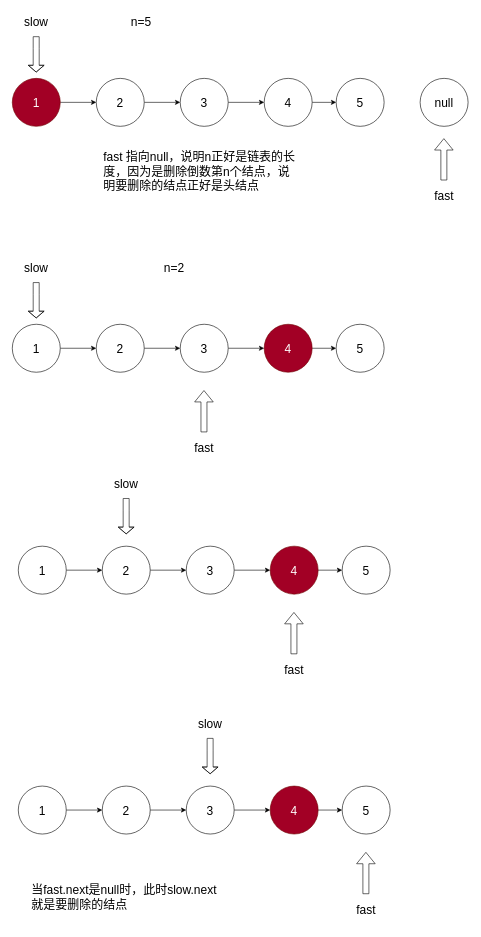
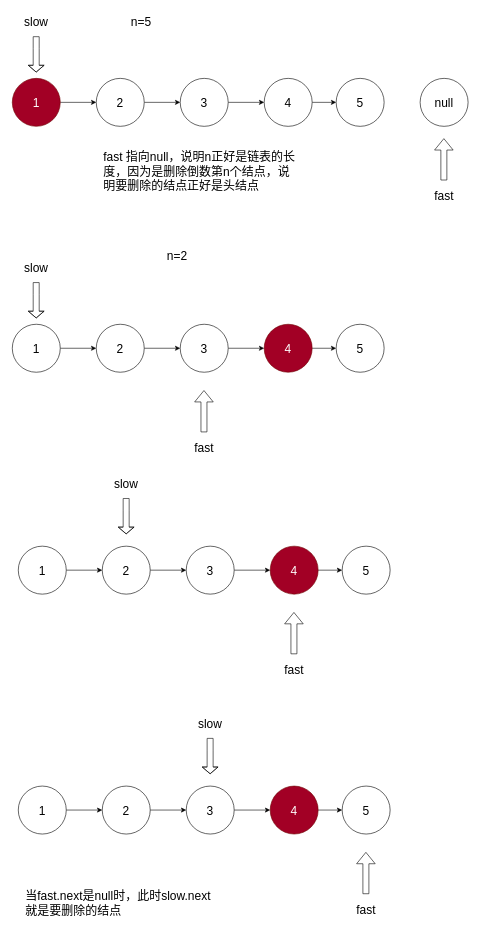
  <mxCell id="0" />
  <mxCell id="1" parent="0" />
  <mxCell id="2" style="edgeStyle=none;html=1;entryX=0;entryY=0.5;entryDx=0;entryDy=0;fontSize=20;" edge="1" parent="1" source="3" target="5"><mxGeometry relative="1" as="geometry" /></mxCell>
  <mxCell id="3" value="1" style="ellipse;whiteSpace=wrap;html=1;aspect=fixed;fontSize=20;fillColor=#a20025;fontColor=#ffffff;strokeColor=#6F0000;" vertex="1" parent="1"><mxGeometry x="20" y="130" width="80" height="80" as="geometry" /></mxCell>
  <mxCell id="4" style="edgeStyle=none;html=1;entryX=0;entryY=0.5;entryDx=0;entryDy=0;fontSize=20;" edge="1" parent="1" source="5" target="7"><mxGeometry relative="1" as="geometry" /></mxCell>
  <mxCell id="5" value="2" style="ellipse;whiteSpace=wrap;html=1;aspect=fixed;fontSize=20;" vertex="1" parent="1"><mxGeometry x="160" y="130" width="80" height="80" as="geometry" /></mxCell>
  <mxCell id="6" style="edgeStyle=none;html=1;fontSize=20;" edge="1" parent="1" source="7" target="9"><mxGeometry relative="1" as="geometry" /></mxCell>
  <mxCell id="7" value="3" style="ellipse;whiteSpace=wrap;html=1;aspect=fixed;fontSize=20;" vertex="1" parent="1"><mxGeometry x="300" y="130" width="80" height="80" as="geometry" /></mxCell>
  <mxCell id="8" style="edgeStyle=none;html=1;entryX=0;entryY=0.5;entryDx=0;entryDy=0;fontSize=20;" edge="1" parent="1" source="9" target="10"><mxGeometry relative="1" as="geometry" /></mxCell>
  <mxCell id="9" value="4" style="ellipse;whiteSpace=wrap;html=1;aspect=fixed;fontSize=20;" vertex="1" parent="1"><mxGeometry x="440" y="130" width="80" height="80" as="geometry" /></mxCell>
  <mxCell id="10" value="5" style="ellipse;whiteSpace=wrap;html=1;aspect=fixed;fontSize=20;" vertex="1" parent="1"><mxGeometry x="560" y="130" width="80" height="80" as="geometry" /></mxCell>
  <mxCell id="11" value="" style="shape=flexArrow;endArrow=classic;html=1;fontSize=20;endWidth=15.429;endSize=3.429;" edge="1" parent="1"><mxGeometry width="50" height="50" relative="1" as="geometry"><mxPoint x="59.86" y="60" as="sourcePoint" /><mxPoint x="59.86" y="120" as="targetPoint" /><Array as="points"><mxPoint x="59.86" y="80" /></Array></mxGeometry></mxCell>
  <mxCell id="12" value="slow" style="text;html=1;strokeColor=none;fillColor=none;align=center;verticalAlign=middle;whiteSpace=wrap;rounded=0;fontSize=20;" vertex="1" parent="1"><mxGeometry x="30" y="20" width="60" height="30" as="geometry" /></mxCell>
  <mxCell id="13" value="" style="group" vertex="1" connectable="0" parent="1"><mxGeometry x="710" y="230" width="60" height="110" as="geometry" /></mxCell>
  <mxCell id="14" value="" style="shape=flexArrow;endArrow=classic;html=1;fontSize=20;" edge="1" parent="13"><mxGeometry width="50" height="50" relative="1" as="geometry"><mxPoint x="29.58" y="70" as="sourcePoint" /><mxPoint x="29.58" as="targetPoint" /></mxGeometry></mxCell>
  <mxCell id="15" value="fast" style="text;html=1;strokeColor=none;fillColor=none;align=center;verticalAlign=middle;whiteSpace=wrap;rounded=0;fontSize=20;" vertex="1" parent="13"><mxGeometry y="80" width="60" height="30" as="geometry" /></mxCell>
  <mxCell id="16" value="null" style="ellipse;whiteSpace=wrap;html=1;aspect=fixed;fontSize=20;dashed=0;" vertex="1" parent="1"><mxGeometry x="700" y="130" width="80" height="80" as="geometry" /></mxCell>
  <mxCell id="17" value="fast 指向null，说明n正好是链表的长度，因为是删除倒数第n个结点，说明要删除的结点正好是头结点" style="text;html=1;strokeColor=none;fillColor=none;align=left;verticalAlign=middle;whiteSpace=wrap;rounded=0;dashed=1;fontSize=20;" vertex="1" parent="1"><mxGeometry x="170" y="240" width="330" height="90" as="geometry" /></mxCell>
  <mxCell id="18" style="edgeStyle=none;html=1;entryX=0;entryY=0.5;entryDx=0;entryDy=0;fontSize=20;" edge="1" parent="1" source="19" target="21"><mxGeometry relative="1" as="geometry" /></mxCell>
  <mxCell id="19" value="1" style="ellipse;whiteSpace=wrap;html=1;aspect=fixed;fontSize=20;" vertex="1" parent="1"><mxGeometry x="20" y="540" width="80" height="80" as="geometry" /></mxCell>
  <mxCell id="20" style="edgeStyle=none;html=1;entryX=0;entryY=0.5;entryDx=0;entryDy=0;fontSize=20;" edge="1" parent="1" source="21" target="23"><mxGeometry relative="1" as="geometry" /></mxCell>
  <mxCell id="21" value="2" style="ellipse;whiteSpace=wrap;html=1;aspect=fixed;fontSize=20;" vertex="1" parent="1"><mxGeometry x="160" y="540" width="80" height="80" as="geometry" /></mxCell>
  <mxCell id="22" style="edgeStyle=none;html=1;fontSize=20;" edge="1" parent="1" source="23" target="25"><mxGeometry relative="1" as="geometry" /></mxCell>
  <mxCell id="23" value="3" style="ellipse;whiteSpace=wrap;html=1;aspect=fixed;fontSize=20;" vertex="1" parent="1"><mxGeometry x="300" y="540" width="80" height="80" as="geometry" /></mxCell>
  <mxCell id="24" style="edgeStyle=none;html=1;entryX=0;entryY=0.5;entryDx=0;entryDy=0;fontSize=20;" edge="1" parent="1" source="25" target="26"><mxGeometry relative="1" as="geometry" /></mxCell>
  <mxCell id="25" value="4" style="ellipse;whiteSpace=wrap;html=1;aspect=fixed;fontSize=20;fillColor=#a20025;fontColor=#ffffff;strokeColor=#6F0000;" vertex="1" parent="1"><mxGeometry x="440" y="540" width="80" height="80" as="geometry" /></mxCell>
  <mxCell id="26" value="5" style="ellipse;whiteSpace=wrap;html=1;aspect=fixed;fontSize=20;" vertex="1" parent="1"><mxGeometry x="560" y="540" width="80" height="80" as="geometry" /></mxCell>
  <mxCell id="27" value="" style="shape=flexArrow;endArrow=classic;html=1;fontSize=20;endWidth=15.429;endSize=3.429;" edge="1" parent="1"><mxGeometry width="50" height="50" relative="1" as="geometry"><mxPoint x="59.86" y="470" as="sourcePoint" /><mxPoint x="59.86" y="530" as="targetPoint" /><Array as="points"><mxPoint x="59.86" y="490" /></Array></mxGeometry></mxCell>
  <mxCell id="28" value="slow" style="text;html=1;strokeColor=none;fillColor=none;align=center;verticalAlign=middle;whiteSpace=wrap;rounded=0;fontSize=20;" vertex="1" parent="1"><mxGeometry x="30" y="430" width="60" height="30" as="geometry" /></mxCell>
  <mxCell id="29" value="" style="group" vertex="1" connectable="0" parent="1"><mxGeometry x="310" y="650" width="60" height="110" as="geometry" /></mxCell>
  <mxCell id="30" value="" style="shape=flexArrow;endArrow=classic;html=1;fontSize=20;" edge="1" parent="29"><mxGeometry width="50" height="50" relative="1" as="geometry"><mxPoint x="29.58" y="70" as="sourcePoint" /><mxPoint x="29.58" as="targetPoint" /></mxGeometry></mxCell>
  <mxCell id="31" value="fast" style="text;html=1;strokeColor=none;fillColor=none;align=center;verticalAlign=middle;whiteSpace=wrap;rounded=0;fontSize=20;" vertex="1" parent="29"><mxGeometry y="80" width="60" height="30" as="geometry" /></mxCell>
- <mxCell id="32" value="当fast.next是null时，此时slow.next就是要删除的结点" style="text;html=1;strokeColor=none;fillColor=none;align=left;verticalAlign=middle;whiteSpace=wrap;rounded=0;dashed=1;fontSize=20;" vertex="1" parent="1"><mxGeometry x="50" y="1450" width="330" height="90" as="geometry" /></mxCell>
+ <mxCell id="32" value="当fast.next是null时，此时slow.next就是要删除的结点" style="text;html=1;strokeColor=none;fillColor=none;align=left;verticalAlign=middle;whiteSpace=wrap;rounded=0;dashed=1;fontSize=20;" vertex="1" parent="1"><mxGeometry x="40" y="1460" width="330" height="90" as="geometry" /></mxCell>
  <mxCell id="33" value="n=5" style="text;html=1;strokeColor=none;fillColor=none;align=center;verticalAlign=middle;whiteSpace=wrap;rounded=0;dashed=1;fontSize=20;" vertex="1" parent="1"><mxGeometry x="205" y="20" width="60" height="30" as="geometry" /></mxCell>
- <mxCell id="34" value="n=2" style="text;html=1;strokeColor=none;fillColor=none;align=center;verticalAlign=middle;whiteSpace=wrap;rounded=0;dashed=1;fontSize=20;" vertex="1" parent="1"><mxGeometry x="260" y="430" width="60" height="30" as="geometry" /></mxCell>
+ <mxCell id="34" value="n=2" style="text;html=1;strokeColor=none;fillColor=none;align=center;verticalAlign=middle;whiteSpace=wrap;rounded=0;dashed=1;fontSize=20;" vertex="1" parent="1"><mxGeometry x="265" y="410" width="60" height="30" as="geometry" /></mxCell>
  <mxCell id="35" style="edgeStyle=none;html=1;entryX=0;entryY=0.5;entryDx=0;entryDy=0;fontSize=20;" edge="1" parent="1" source="36" target="38"><mxGeometry relative="1" as="geometry" /></mxCell>
  <mxCell id="36" value="1" style="ellipse;whiteSpace=wrap;html=1;aspect=fixed;fontSize=20;" vertex="1" parent="1"><mxGeometry x="30" y="910" width="80" height="80" as="geometry" /></mxCell>
  <mxCell id="37" style="edgeStyle=none;html=1;entryX=0;entryY=0.5;entryDx=0;entryDy=0;fontSize=20;" edge="1" parent="1" source="38" target="40"><mxGeometry relative="1" as="geometry" /></mxCell>
  <mxCell id="38" value="2" style="ellipse;whiteSpace=wrap;html=1;aspect=fixed;fontSize=20;" vertex="1" parent="1"><mxGeometry x="170" y="910" width="80" height="80" as="geometry" /></mxCell>
  <mxCell id="39" style="edgeStyle=none;html=1;fontSize=20;" edge="1" parent="1" source="40" target="42"><mxGeometry relative="1" as="geometry" /></mxCell>
  <mxCell id="40" value="3" style="ellipse;whiteSpace=wrap;html=1;aspect=fixed;fontSize=20;" vertex="1" parent="1"><mxGeometry x="310" y="910" width="80" height="80" as="geometry" /></mxCell>
  <mxCell id="41" style="edgeStyle=none;html=1;entryX=0;entryY=0.5;entryDx=0;entryDy=0;fontSize=20;" edge="1" parent="1" source="42" target="43"><mxGeometry relative="1" as="geometry" /></mxCell>
  <mxCell id="42" value="4" style="ellipse;whiteSpace=wrap;html=1;aspect=fixed;fontSize=20;fillColor=#a20025;fontColor=#ffffff;strokeColor=#6F0000;" vertex="1" parent="1"><mxGeometry x="450" y="910" width="80" height="80" as="geometry" /></mxCell>
  <mxCell id="43" value="5" style="ellipse;whiteSpace=wrap;html=1;aspect=fixed;fontSize=20;" vertex="1" parent="1"><mxGeometry x="570" y="910" width="80" height="80" as="geometry" /></mxCell>
  <mxCell id="44" value="" style="group" vertex="1" connectable="0" parent="1"><mxGeometry x="460" y="1020" width="60" height="110" as="geometry" /></mxCell>
  <mxCell id="45" value="" style="shape=flexArrow;endArrow=classic;html=1;fontSize=20;" edge="1" parent="44"><mxGeometry width="50" height="50" relative="1" as="geometry"><mxPoint x="29.58" y="70" as="sourcePoint" /><mxPoint x="29.58" as="targetPoint" /></mxGeometry></mxCell>
  <mxCell id="46" value="fast" style="text;html=1;strokeColor=none;fillColor=none;align=center;verticalAlign=middle;whiteSpace=wrap;rounded=0;fontSize=20;" vertex="1" parent="44"><mxGeometry y="80" width="60" height="30" as="geometry" /></mxCell>
  <mxCell id="47" value="" style="group" vertex="1" connectable="0" parent="1"><mxGeometry x="180" y="790" width="60" height="60" as="geometry" /></mxCell>
  <mxCell id="48" value="" style="shape=flexArrow;endArrow=classic;html=1;fontSize=20;endWidth=15.429;endSize=3.429;" edge="1" parent="47"><mxGeometry width="50" height="50" relative="1" as="geometry"><mxPoint x="29.86" y="40" as="sourcePoint" /><mxPoint x="29.86" y="100" as="targetPoint" /><Array as="points"><mxPoint x="29.86" y="60" /></Array></mxGeometry></mxCell>
  <mxCell id="49" value="slow" style="text;html=1;strokeColor=none;fillColor=none;align=center;verticalAlign=middle;whiteSpace=wrap;rounded=0;fontSize=20;" vertex="1" parent="47"><mxGeometry width="60" height="30" as="geometry" /></mxCell>
  <mxCell id="50" style="edgeStyle=none;html=1;entryX=0;entryY=0.5;entryDx=0;entryDy=0;fontSize=20;" edge="1" parent="1" source="51" target="53"><mxGeometry relative="1" as="geometry" /></mxCell>
  <mxCell id="51" value="1" style="ellipse;whiteSpace=wrap;html=1;aspect=fixed;fontSize=20;" vertex="1" parent="1"><mxGeometry x="30" y="1310" width="80" height="80" as="geometry" /></mxCell>
  <mxCell id="52" style="edgeStyle=none;html=1;entryX=0;entryY=0.5;entryDx=0;entryDy=0;fontSize=20;" edge="1" parent="1" source="53" target="55"><mxGeometry relative="1" as="geometry" /></mxCell>
  <mxCell id="53" value="2" style="ellipse;whiteSpace=wrap;html=1;aspect=fixed;fontSize=20;" vertex="1" parent="1"><mxGeometry x="170" y="1310" width="80" height="80" as="geometry" /></mxCell>
  <mxCell id="54" style="edgeStyle=none;html=1;fontSize=20;" edge="1" parent="1" source="55" target="57"><mxGeometry relative="1" as="geometry" /></mxCell>
  <mxCell id="55" value="3" style="ellipse;whiteSpace=wrap;html=1;aspect=fixed;fontSize=20;" vertex="1" parent="1"><mxGeometry x="310" y="1310" width="80" height="80" as="geometry" /></mxCell>
  <mxCell id="56" style="edgeStyle=none;html=1;entryX=0;entryY=0.5;entryDx=0;entryDy=0;fontSize=20;" edge="1" parent="1" source="57" target="58"><mxGeometry relative="1" as="geometry" /></mxCell>
  <mxCell id="57" value="4" style="ellipse;whiteSpace=wrap;html=1;aspect=fixed;fontSize=20;fillColor=#a20025;fontColor=#ffffff;strokeColor=#6F0000;" vertex="1" parent="1"><mxGeometry x="450" y="1310" width="80" height="80" as="geometry" /></mxCell>
  <mxCell id="58" value="5" style="ellipse;whiteSpace=wrap;html=1;aspect=fixed;fontSize=20;" vertex="1" parent="1"><mxGeometry x="570" y="1310" width="80" height="80" as="geometry" /></mxCell>
  <mxCell id="59" value="" style="group" vertex="1" connectable="0" parent="1"><mxGeometry x="580" y="1420" width="60" height="110" as="geometry" /></mxCell>
  <mxCell id="60" value="" style="shape=flexArrow;endArrow=classic;html=1;fontSize=20;" edge="1" parent="59"><mxGeometry width="50" height="50" relative="1" as="geometry"><mxPoint x="29.58" y="70" as="sourcePoint" /><mxPoint x="29.58" as="targetPoint" /></mxGeometry></mxCell>
  <mxCell id="61" value="fast" style="text;html=1;strokeColor=none;fillColor=none;align=center;verticalAlign=middle;whiteSpace=wrap;rounded=0;fontSize=20;" vertex="1" parent="59"><mxGeometry y="80" width="60" height="30" as="geometry" /></mxCell>
  <mxCell id="62" value="" style="group" vertex="1" connectable="0" parent="1"><mxGeometry x="320" y="1190" width="60" height="60" as="geometry" /></mxCell>
  <mxCell id="63" value="" style="shape=flexArrow;endArrow=classic;html=1;fontSize=20;endWidth=15.429;endSize=3.429;" edge="1" parent="62"><mxGeometry width="50" height="50" relative="1" as="geometry"><mxPoint x="29.86" y="40" as="sourcePoint" /><mxPoint x="29.86" y="100" as="targetPoint" /><Array as="points"><mxPoint x="29.86" y="60" /></Array></mxGeometry></mxCell>
  <mxCell id="64" value="slow" style="text;html=1;strokeColor=none;fillColor=none;align=center;verticalAlign=middle;whiteSpace=wrap;rounded=0;fontSize=20;" vertex="1" parent="62"><mxGeometry width="60" height="30" as="geometry" /></mxCell>
